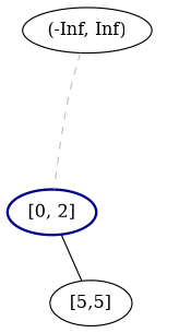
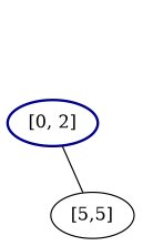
  graph {
    edge [color=gray style=invis]
-   n1 [label="(-Inf, Inf)"]
    n2 [label="[0, 20]" style=invis]
    n3 [color=darkblue label="[0, 2]" style=bold]
    n4 [label="[5,5]"]
-   n1 -- n2
-   n1 -- n3 [style=dashed]
    n2 -- n3 [color=red]
    n2 -- n4
    n3 -- n4 [color="" style=""]
  }
